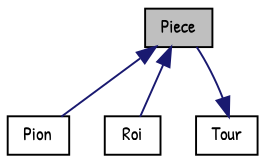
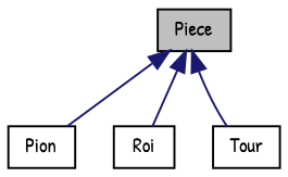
  digraph {
    fontname="Patrick Hand"
    node [color=black fillcolor=white fontname="Patrick Hand" fontsize=10 shape=record style=filled]
    edge [color=midnightblue dir=back fontname="Patrick Hand" fontsize=10 labelfontname=Helvetica labelfontsize=10 style=solid]
    n1 [fillcolor=grey75 fontcolor=black height=0.2 label=Piece width=0.4]
    n2 [height=0.2 label=Pion width=0.4]
    n3 [height=0.2 label=Roi width=0.4]
    n4 [height=0.2 label=Tour width=0.4]
    n1 -> n2
    n1 -> n3
-   n4 -> n1
+   n1 -> n4
  }
